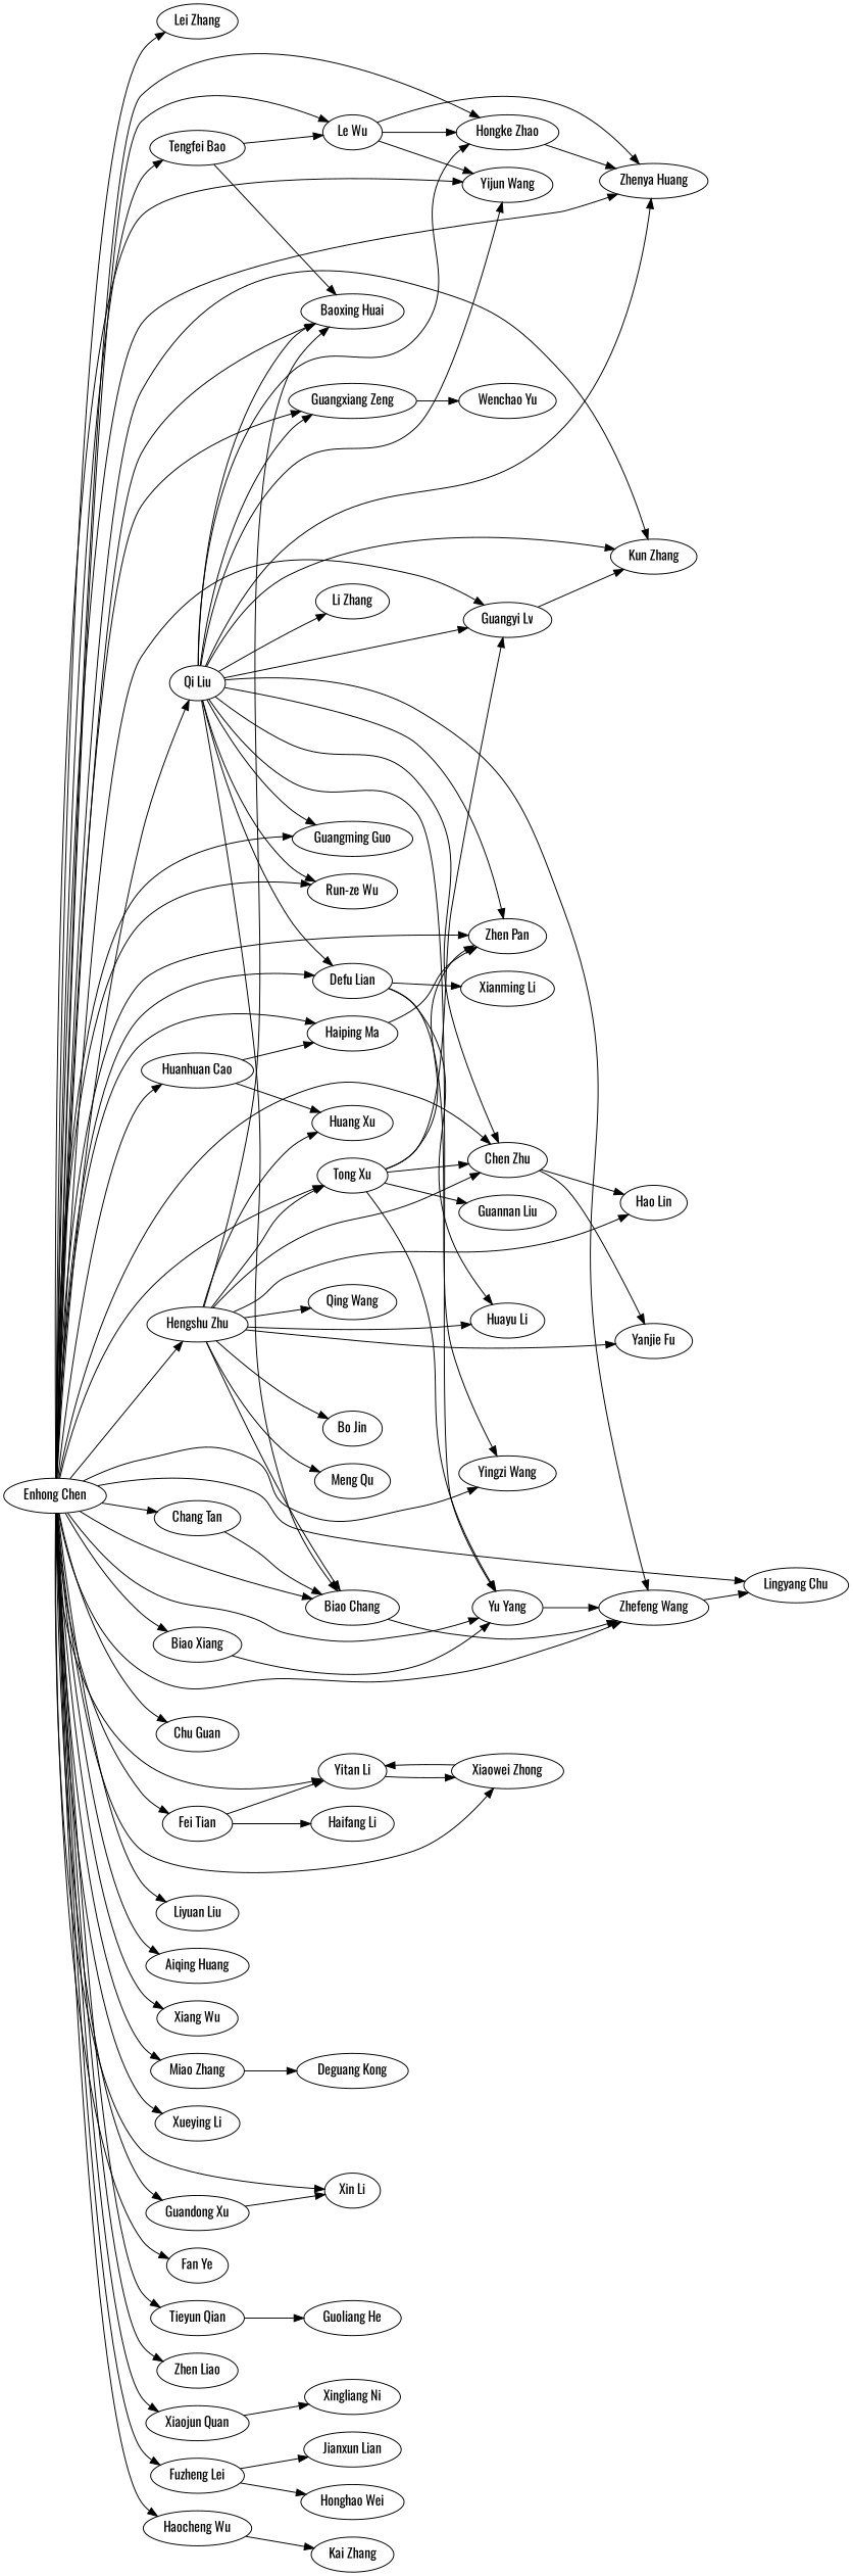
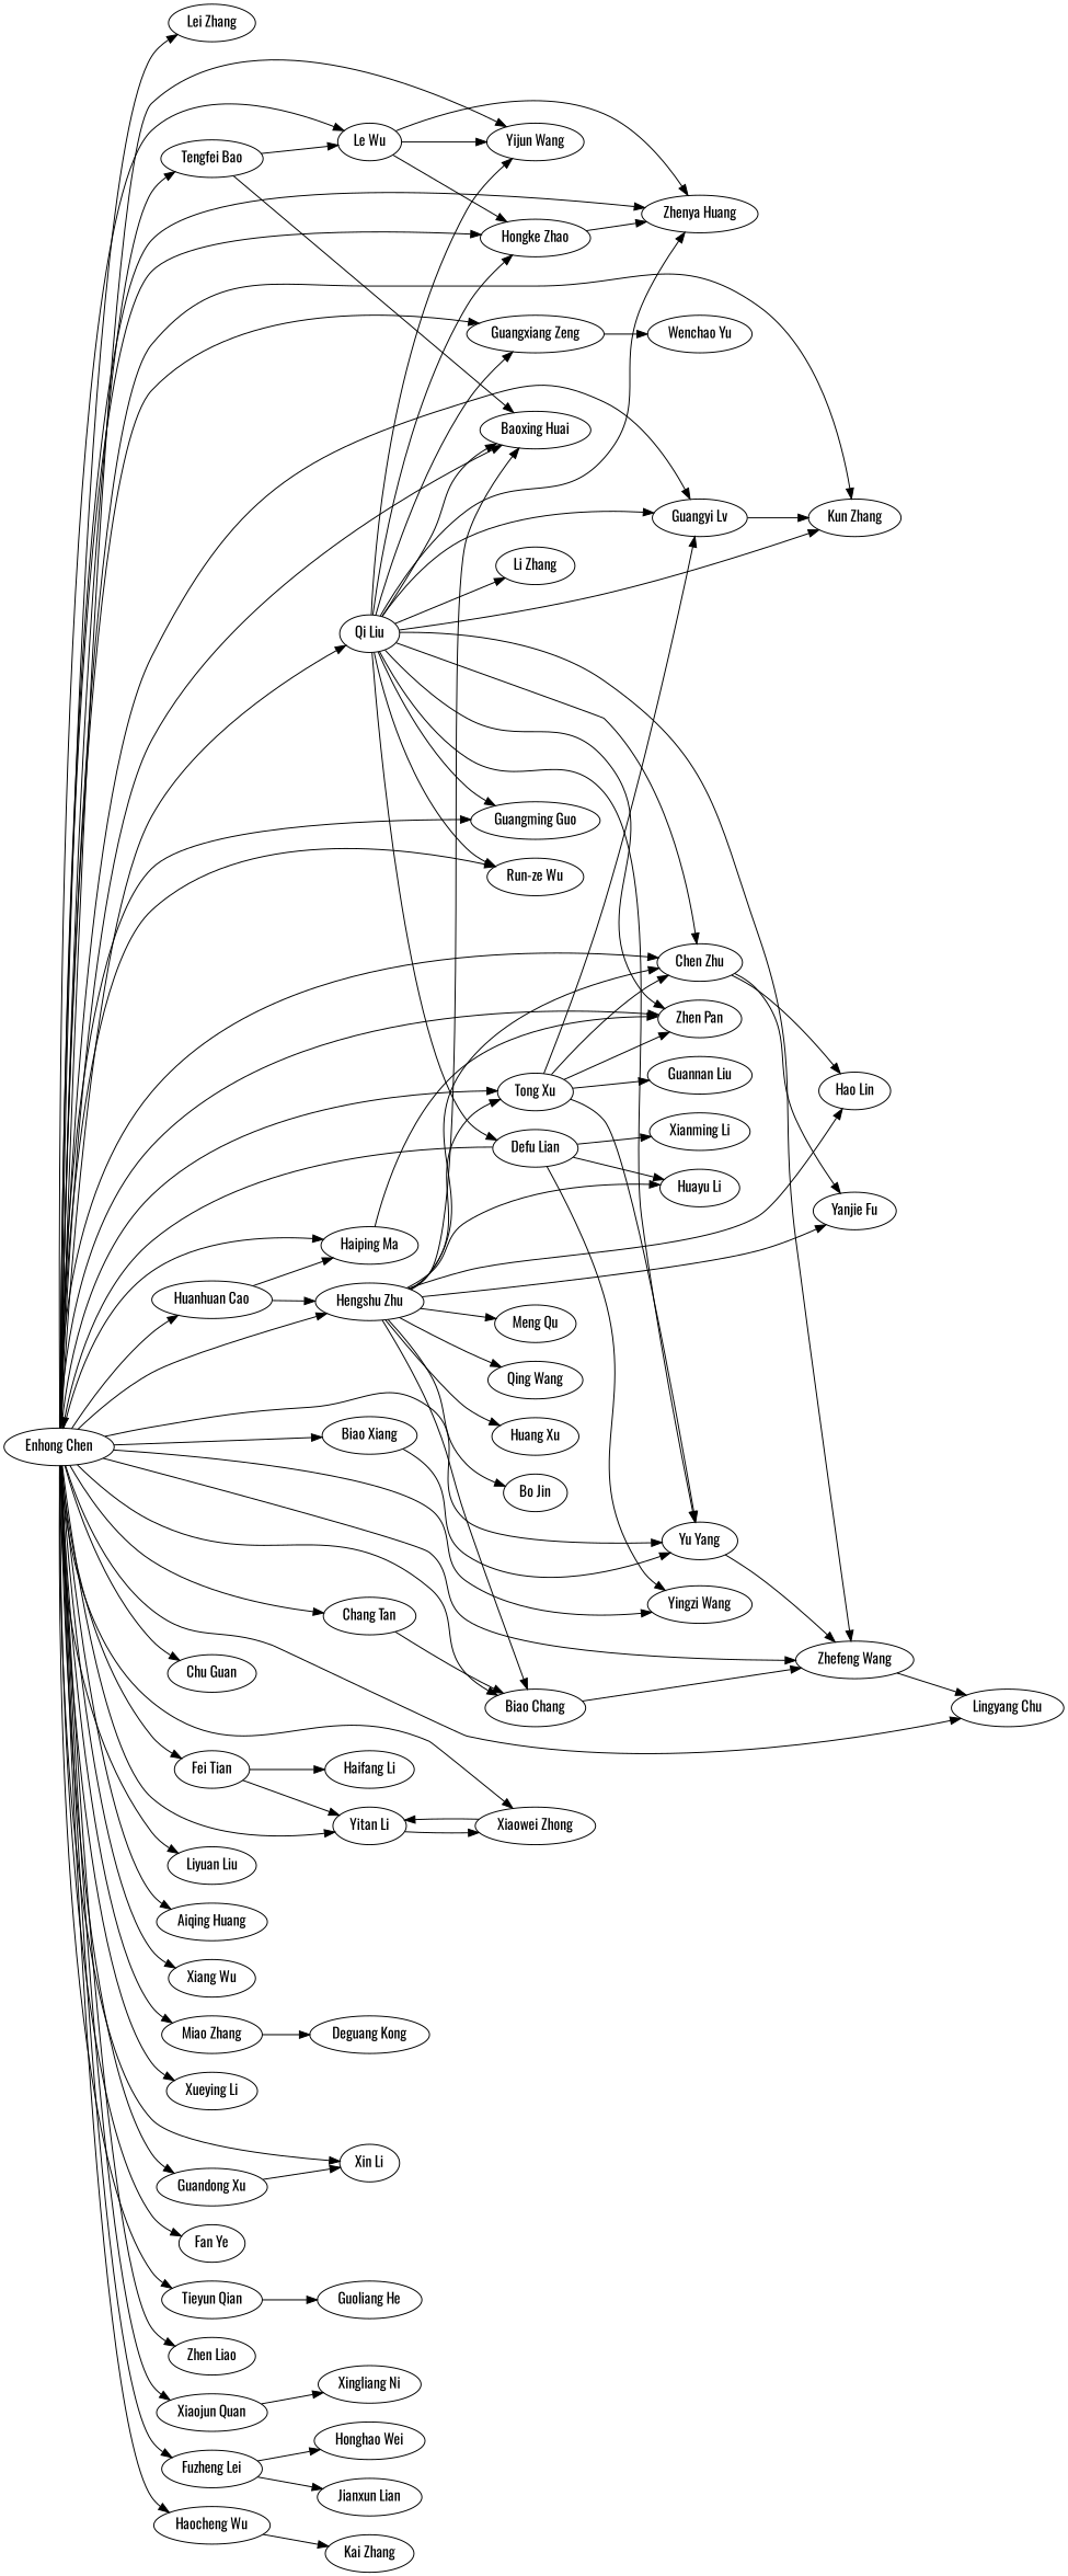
  strict digraph {
    fontname=Oswald
    rankdir=LR
    node [fontname=Oswald]
    edge [fontname=Oswald]
    "Enhong Chen"
    "Lei Zhang"
    "Guangxiang Zeng"
    "Zhenya Huang"
    "Chu Guan"
    "Fei Tian"
    "Guangming Guo"
    "Kun Zhang"
    "Liyuan Liu"
    "Aiqing Huang"
    "Tong Xu"
    "Guangyi Lv"
    "Xiaowei Zhong"
    "Chen Zhu"
    "Xiang Wu"
    "Miao Zhang"
    "Xueying Li"
    "Hengshu Zhu"
    "Xin Li"
    "Lingyang Chu"
    "Chang Tan"
    "Biao Chang"
    "Zhen Pan"
    "Hongke Zhao"
    "Baoxing Huai"
    "Fan Ye"
    "Tengfei Bao"
    "Qi Liu"
    "Yijun Wang"
    "Run-ze Wu"
    "Yingzi Wang"
    "Zhefeng Wang"
    "Le Wu"
    "Yitan Li"
    "Tieyun Qian"
    "Zhen Liao"
    "Biao Xiang"
    "Guandong Xu"
    "Yu Yang"
    "Xiaojun Quan"
    n41 [label="Fuzheng Lei"]
    "Defu Lian"
    "Haocheng Wu"
    "Huanhuan Cao"
    "Haiping Ma"
    "Wenchao Yu"
    "Haifang Li"
    "Guannan Liu"
    "Hao Lin"
    "Yanjie Fu"
    "Deguang Kong"
    "Qing Wang"
    "Huang Xu"
    "Huayu Li"
    "Bo Jin"
    "Meng Qu"
    "Li Zhang"
    "Guoliang He"
    "Xingliang Ni"
    "Honghao Wei"
    "Jianxun Lian"
    "Xianming Li"
    "Kai Zhang"
    "Enhong Chen" -> "Lei Zhang"
    "Enhong Chen" -> "Guangxiang Zeng"
    "Enhong Chen" -> "Zhenya Huang"
    "Enhong Chen" -> "Chu Guan"
    "Enhong Chen" -> "Fei Tian"
    "Enhong Chen" -> "Guangming Guo"
    "Enhong Chen" -> "Kun Zhang"
    "Enhong Chen" -> "Liyuan Liu"
    "Enhong Chen" -> "Aiqing Huang"
    "Enhong Chen" -> "Tong Xu"
    "Enhong Chen" -> "Guangyi Lv"
    "Enhong Chen" -> "Xiaowei Zhong"
    "Enhong Chen" -> "Chen Zhu"
    "Enhong Chen" -> "Xiang Wu"
    "Enhong Chen" -> "Miao Zhang"
    "Enhong Chen" -> "Xueying Li"
    "Enhong Chen" -> "Hengshu Zhu"
    "Enhong Chen" -> "Xin Li"
    "Enhong Chen" -> "Lingyang Chu"
    "Enhong Chen" -> "Chang Tan"
    "Enhong Chen" -> "Biao Chang"
    "Enhong Chen" -> "Zhen Pan"
    "Enhong Chen" -> "Hongke Zhao"
    "Enhong Chen" -> "Baoxing Huai"
    "Enhong Chen" -> "Fan Ye"
    "Enhong Chen" -> "Tengfei Bao"
    "Enhong Chen" -> "Qi Liu"
    "Enhong Chen" -> "Yijun Wang"
    "Enhong Chen" -> "Run-ze Wu"
    "Enhong Chen" -> "Yingzi Wang"
    "Enhong Chen" -> "Zhefeng Wang"
    "Enhong Chen" -> "Le Wu"
    "Enhong Chen" -> "Yitan Li"
    "Enhong Chen" -> "Tieyun Qian"
    "Enhong Chen" -> "Zhen Liao"
    "Enhong Chen" -> "Biao Xiang"
    "Enhong Chen" -> "Guandong Xu"
    "Enhong Chen" -> "Yu Yang"
    "Enhong Chen" -> "Xiaojun Quan"
    "Enhong Chen" -> n41
-   "Enhong Chen" -> "Defu Lian"
+   "Defu Lian" -> "Enhong Chen"
    "Enhong Chen" -> "Haocheng Wu"
    "Enhong Chen" -> "Huanhuan Cao"
    "Enhong Chen" -> "Haiping Ma"
    "Guangxiang Zeng" -> "Wenchao Yu"
    "Fei Tian" -> "Yitan Li"
    "Fei Tian" -> "Haifang Li"
    "Tong Xu" -> "Guangyi Lv"
    "Tong Xu" -> "Chen Zhu"
    "Tong Xu" -> "Zhen Pan"
    "Tong Xu" -> "Yu Yang"
    "Tong Xu" -> "Guannan Liu"
    "Guangyi Lv" -> "Kun Zhang"
    "Xiaowei Zhong" -> "Yitan Li"
    "Chen Zhu" -> "Hao Lin"
    "Chen Zhu" -> "Yanjie Fu"
    "Miao Zhang" -> "Deguang Kong"
    "Hengshu Zhu" -> "Tong Xu"
    "Hengshu Zhu" -> "Chen Zhu"
    "Hengshu Zhu" -> "Biao Chang"
    "Hengshu Zhu" -> "Baoxing Huai"
    "Hengshu Zhu" -> "Hao Lin"
    "Hengshu Zhu" -> "Yanjie Fu"
    "Hengshu Zhu" -> "Qing Wang"
    "Hengshu Zhu" -> "Huang Xu"
    "Hengshu Zhu" -> "Huayu Li"
    "Hengshu Zhu" -> "Bo Jin"
    "Hengshu Zhu" -> "Meng Qu"
    "Chang Tan" -> "Biao Chang"
    "Biao Chang" -> "Zhefeng Wang"
    "Hongke Zhao" -> "Zhenya Huang"
    "Tengfei Bao" -> "Baoxing Huai"
    "Tengfei Bao" -> "Le Wu"
    "Qi Liu" -> "Guangxiang Zeng"
    "Qi Liu" -> "Zhenya Huang"
    "Qi Liu" -> "Guangming Guo"
    "Qi Liu" -> "Kun Zhang"
    "Qi Liu" -> "Guangyi Lv"
    "Qi Liu" -> "Chen Zhu"
-   "Qi Liu" -> "Biao Chang"
    "Qi Liu" -> "Zhen Pan"
    "Qi Liu" -> "Hongke Zhao"
    "Qi Liu" -> "Baoxing Huai"
    "Qi Liu" -> "Yijun Wang"
    "Qi Liu" -> "Run-ze Wu"
    "Qi Liu" -> "Zhefeng Wang"
    "Qi Liu" -> "Yu Yang"
    "Qi Liu" -> "Defu Lian"
    "Qi Liu" -> "Li Zhang"
    "Zhefeng Wang" -> "Lingyang Chu"
    "Le Wu" -> "Zhenya Huang"
    "Le Wu" -> "Hongke Zhao"
    "Le Wu" -> "Yijun Wang"
    "Yitan Li" -> "Xiaowei Zhong"
    "Tieyun Qian" -> "Guoliang He"
    "Biao Xiang" -> "Yu Yang"
    "Guandong Xu" -> "Xin Li"
    "Yu Yang" -> "Zhefeng Wang"
    "Xiaojun Quan" -> "Xingliang Ni"
    n41 -> "Honghao Wei"
    n41 -> "Jianxun Lian"
    "Defu Lian" -> "Yingzi Wang"
    "Defu Lian" -> "Huayu Li"
    "Defu Lian" -> "Xianming Li"
    "Haocheng Wu" -> "Kai Zhang"
-   "Huanhuan Cao" -> "Huang Xu"
+   "Huanhuan Cao" -> "Hengshu Zhu"
    "Huanhuan Cao" -> "Haiping Ma"
    "Haiping Ma" -> "Zhen Pan"
  }
